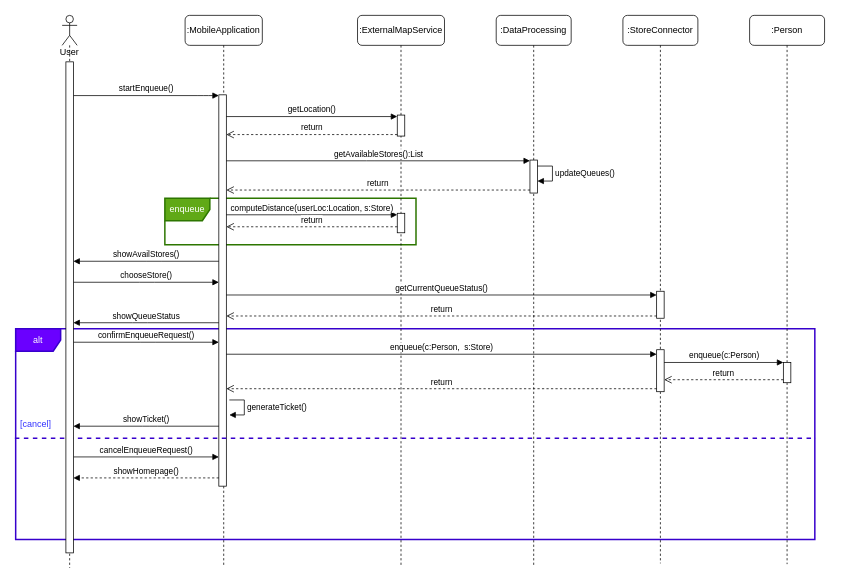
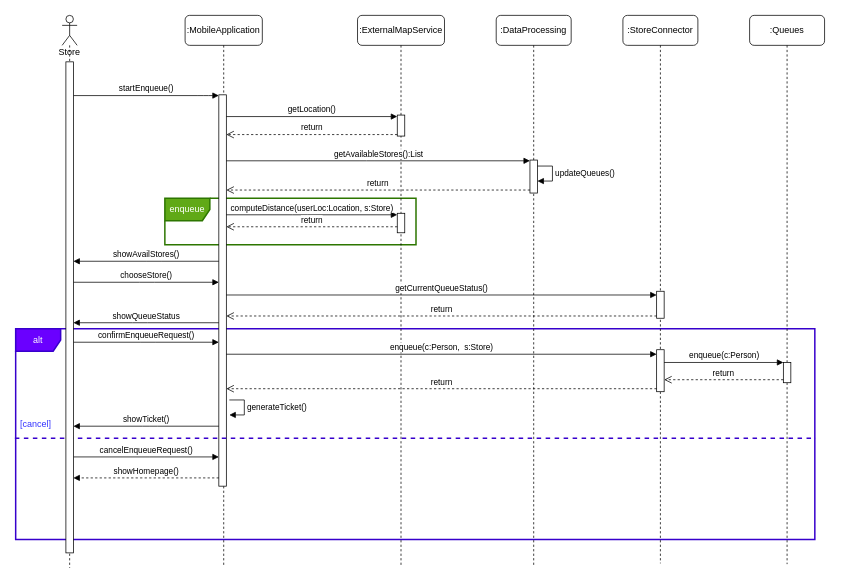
  <mxCell id="0" />
  <mxCell id="1" parent="0" />
  <mxCell id="2" value="alt" style="shape=umlFrame;whiteSpace=wrap;html=1;fillColor=#6a00ff;strokeColor=#3700CC;fontColor=#ffffff;strokeWidth=2;" parent="1" vertex="1"><mxGeometry x="20" y="438" width="1066" height="281" as="geometry" /></mxCell>
  <mxCell id="3" value="enqueue" style="shape=umlFrame;whiteSpace=wrap;html=1;fillColor=#60a917;strokeColor=#2D7600;fontColor=#ffffff;strokeWidth=2;" parent="1" vertex="1"><mxGeometry x="219" y="264" width="335" height="62" as="geometry" /></mxCell>
  <mxCell id="4" value=":MobileApplication" style="shape=umlLifeline;perimeter=lifelinePerimeter;whiteSpace=wrap;html=1;container=1;collapsible=0;recursiveResize=0;outlineConnect=0;rounded=1;shadow=0;comic=0;labelBackgroundColor=none;strokeWidth=1;fontFamily=Helvetica;fontSize=12;align=center;" parent="1" vertex="1"><mxGeometry x="246" y="20" width="103" height="734" as="geometry" /></mxCell>
  <mxCell id="5" value="" style="html=1;points=[];perimeter=orthogonalPerimeter;rounded=0;shadow=0;comic=0;labelBackgroundColor=none;strokeWidth=1;fontFamily=Verdana;fontSize=12;align=center;" parent="4" vertex="1"><mxGeometry x="45" y="106" width="10" height="522" as="geometry" /></mxCell>
  <mxCell id="6" value=":DataProcessing" style="shape=umlLifeline;perimeter=lifelinePerimeter;whiteSpace=wrap;html=1;container=1;collapsible=0;recursiveResize=0;outlineConnect=0;rounded=1;shadow=0;glass=0;sketch=0;" parent="1" vertex="1"><mxGeometry x="661" y="20" width="100" height="733" as="geometry" /></mxCell>
  <mxCell id="7" value="" style="html=1;points=[];perimeter=orthogonalPerimeter;" parent="6" vertex="1"><mxGeometry x="45" y="193" width="10" height="44" as="geometry" /></mxCell>
  <mxCell id="8" value="updateQueues()" style="edgeStyle=orthogonalEdgeStyle;html=1;align=left;spacingLeft=2;endArrow=block;rounded=0;entryX=1;entryY=0;" parent="6" source="7" edge="1"><mxGeometry relative="1" as="geometry"><mxPoint x="50" y="201" as="sourcePoint" /><Array as="points"><mxPoint x="75" y="201" /><mxPoint x="75" y="221" /></Array><mxPoint x="55" y="221" as="targetPoint" /></mxGeometry></mxCell>
  <mxCell id="9" value=":StoreConnector" style="shape=umlLifeline;perimeter=lifelinePerimeter;whiteSpace=wrap;html=1;container=1;collapsible=0;recursiveResize=0;outlineConnect=0;rounded=1;shadow=0;glass=0;sketch=0;" parent="1" vertex="1"><mxGeometry x="830" y="20" width="100" height="731" as="geometry" /></mxCell>
  <mxCell id="10" value="" style="html=1;points=[];perimeter=orthogonalPerimeter;" vertex="1" parent="9"><mxGeometry x="45" y="368" width="10" height="36" as="geometry" /></mxCell>
  <mxCell id="11" value="" style="html=1;points=[];perimeter=orthogonalPerimeter;" vertex="1" parent="9"><mxGeometry x="45" y="446" width="10" height="56" as="geometry" /></mxCell>
  <mxCell id="12" value="startEnqueue()" style="html=1;verticalAlign=bottom;endArrow=block;" parent="1" target="5" edge="1"><mxGeometry width="80" relative="1" as="geometry"><mxPoint x="97" y="127" as="sourcePoint" /><mxPoint x="531" y="310" as="targetPoint" /><Array as="points"><mxPoint x="272" y="127" /></Array></mxGeometry></mxCell>
- <mxCell id="13" value=":Person" style="shape=umlLifeline;perimeter=lifelinePerimeter;whiteSpace=wrap;html=1;container=1;collapsible=0;recursiveResize=0;outlineConnect=0;rounded=1;shadow=0;glass=0;sketch=0;" parent="1" vertex="1"><mxGeometry x="999" y="20" width="100" height="732" as="geometry" /></mxCell>
+ <mxCell id="13" value=":Queues" style="shape=umlLifeline;perimeter=lifelinePerimeter;whiteSpace=wrap;html=1;container=1;collapsible=0;recursiveResize=0;outlineConnect=0;rounded=1;shadow=0;glass=0;sketch=0;" parent="1" vertex="1"><mxGeometry x="999" y="20" width="100" height="732" as="geometry" /></mxCell>
  <mxCell id="14" value="" style="html=1;points=[];perimeter=orthogonalPerimeter;" parent="13" vertex="1"><mxGeometry x="45" y="463" width="10" height="27" as="geometry" /></mxCell>
  <mxCell id="15" value=":ExternalMapService" style="shape=umlLifeline;perimeter=lifelinePerimeter;whiteSpace=wrap;html=1;container=1;collapsible=0;recursiveResize=0;outlineConnect=0;rounded=1;shadow=0;glass=0;sketch=0;" parent="1" vertex="1"><mxGeometry x="476" y="20" width="116" height="734" as="geometry" /></mxCell>
  <mxCell id="16" value="" style="html=1;points=[];perimeter=orthogonalPerimeter;" parent="15" vertex="1"><mxGeometry x="53" y="133" width="10" height="28" as="geometry" /></mxCell>
  <mxCell id="17" value="" style="html=1;points=[];perimeter=orthogonalPerimeter;" parent="15" vertex="1"><mxGeometry x="53" y="264" width="10" height="26" as="geometry" /></mxCell>
  <mxCell id="18" value="showAvailStores()" style="html=1;verticalAlign=bottom;endArrow=block;" parent="1" source="5" edge="1"><mxGeometry width="80" relative="1" as="geometry"><mxPoint x="161" y="177" as="sourcePoint" /><mxPoint x="97" y="348" as="targetPoint" /><Array as="points"><mxPoint x="204" y="348" /></Array></mxGeometry></mxCell>
  <mxCell id="19" value="getLocation()" style="html=1;verticalAlign=bottom;endArrow=block;" parent="1" source="5" target="16" edge="1"><mxGeometry width="80" relative="1" as="geometry"><mxPoint x="528" y="312" as="sourcePoint" /><mxPoint x="608" y="312" as="targetPoint" /><Array as="points"><mxPoint x="396" y="155" /></Array></mxGeometry></mxCell>
  <mxCell id="20" value="return" style="html=1;verticalAlign=bottom;endArrow=open;dashed=1;endSize=8;" parent="1" source="16" target="5" edge="1"><mxGeometry relative="1" as="geometry"><mxPoint x="608" y="312" as="sourcePoint" /><mxPoint x="528" y="312" as="targetPoint" /><Array as="points"><mxPoint x="396" y="179" /></Array></mxGeometry></mxCell>
  <mxCell id="21" value="getAvailableStores():List" style="html=1;verticalAlign=bottom;endArrow=block;" parent="1" source="5" target="7" edge="1"><mxGeometry width="80" relative="1" as="geometry"><mxPoint x="528" y="312" as="sourcePoint" /><mxPoint x="608" y="312" as="targetPoint" /><Array as="points"><mxPoint x="488" y="214" /></Array></mxGeometry></mxCell>
  <mxCell id="22" value="return" style="html=1;verticalAlign=bottom;endArrow=open;dashed=1;endSize=8;" parent="1" source="7" target="5" edge="1"><mxGeometry relative="1" as="geometry"><mxPoint x="608" y="312" as="sourcePoint" /><mxPoint x="528" y="312" as="targetPoint" /><Array as="points"><mxPoint x="488" y="253" /></Array></mxGeometry></mxCell>
  <mxCell id="23" value="computeDistance(userLoc:Location, s:Store)" style="html=1;verticalAlign=bottom;endArrow=block;" parent="1" source="5" target="17" edge="1"><mxGeometry width="80" relative="1" as="geometry"><mxPoint x="528" y="312" as="sourcePoint" /><mxPoint x="608" y="312" as="targetPoint" /><Array as="points"><mxPoint x="399" y="286" /></Array></mxGeometry></mxCell>
  <mxCell id="24" value="return" style="html=1;verticalAlign=bottom;endArrow=open;dashed=1;endSize=8;" parent="1" source="17" target="5" edge="1"><mxGeometry relative="1" as="geometry"><mxPoint x="608" y="312" as="sourcePoint" /><mxPoint x="528" y="312" as="targetPoint" /><Array as="points"><mxPoint x="405" y="302" /></Array></mxGeometry></mxCell>
  <mxCell id="25" value="chooseStore()" style="html=1;verticalAlign=bottom;endArrow=block;" parent="1" target="5" edge="1"><mxGeometry width="80" relative="1" as="geometry"><mxPoint x="97" y="376" as="sourcePoint" /><mxPoint x="608" y="355" as="targetPoint" /><Array as="points"><mxPoint x="195" y="376" /></Array></mxGeometry></mxCell>
  <mxCell id="26" value="enqueue(c:Person,&amp;nbsp; s:Store)" style="html=1;verticalAlign=bottom;endArrow=block;" parent="1" source="5" edge="1"><mxGeometry width="80" relative="1" as="geometry"><mxPoint x="304" y="390" as="sourcePoint" /><mxPoint x="875" y="472" as="targetPoint" /><Array as="points"><mxPoint x="588" y="472" /></Array></mxGeometry></mxCell>
  <mxCell id="27" value="enqueue(c:Person)" style="html=1;verticalAlign=bottom;endArrow=block;" parent="1" target="14" edge="1"><mxGeometry width="80" relative="1" as="geometry"><mxPoint x="885" y="483" as="sourcePoint" /><mxPoint x="608" y="302" as="targetPoint" /><Array as="points" /></mxGeometry></mxCell>
  <mxCell id="28" value="getCurrentQueueStatus()" style="html=1;verticalAlign=bottom;endArrow=block;" parent="1" source="5" edge="1"><mxGeometry width="80" relative="1" as="geometry"><mxPoint x="528" y="302" as="sourcePoint" /><mxPoint x="875" y="393" as="targetPoint" /><Array as="points"><mxPoint x="588" y="393" /></Array></mxGeometry></mxCell>
  <mxCell id="29" value="return" style="html=1;verticalAlign=bottom;endArrow=open;dashed=1;endSize=8;" parent="1" target="5" edge="1"><mxGeometry relative="1" as="geometry"><mxPoint x="875" y="421" as="sourcePoint" /><mxPoint x="528" y="302" as="targetPoint" /><Array as="points"><mxPoint x="589" y="421" /></Array></mxGeometry></mxCell>
  <mxCell id="30" value="showQueueStatus" style="html=1;verticalAlign=bottom;endArrow=block;" parent="1" source="5" edge="1"><mxGeometry width="80" relative="1" as="geometry"><mxPoint x="528" y="302" as="sourcePoint" /><mxPoint x="97" y="430" as="targetPoint" /><Array as="points"><mxPoint x="186" y="430" /></Array></mxGeometry></mxCell>
  <mxCell id="31" value="return" style="html=1;verticalAlign=bottom;endArrow=open;dashed=1;endSize=8;" parent="1" source="14" edge="1"><mxGeometry relative="1" as="geometry"><mxPoint x="608" y="461" as="sourcePoint" /><mxPoint x="885" y="506" as="targetPoint" /><Array as="points"><mxPoint x="971" y="506" /></Array></mxGeometry></mxCell>
  <mxCell id="32" value="return" style="html=1;verticalAlign=bottom;endArrow=open;dashed=1;endSize=8;" parent="1" target="5" edge="1"><mxGeometry relative="1" as="geometry"><mxPoint x="875" y="518" as="sourcePoint" /><mxPoint x="528" y="461" as="targetPoint" /><Array as="points"><mxPoint x="592" y="518" /></Array></mxGeometry></mxCell>
  <mxCell id="33" value="generateTicket()" style="edgeStyle=orthogonalEdgeStyle;html=1;align=left;spacingLeft=2;endArrow=block;rounded=0;entryX=1;entryY=0;" parent="1" edge="1"><mxGeometry relative="1" as="geometry"><mxPoint x="305" y="533" as="sourcePoint" /><Array as="points"><mxPoint x="325" y="533" /><mxPoint x="325" y="553" /></Array><mxPoint x="305" y="553" as="targetPoint" /></mxGeometry></mxCell>
  <mxCell id="34" value="confirmEnqueueRequest()" style="html=1;verticalAlign=bottom;endArrow=block;" parent="1" target="5" edge="1"><mxGeometry width="80" relative="1" as="geometry"><mxPoint x="97" y="456" as="sourcePoint" /><mxPoint x="608" y="461" as="targetPoint" /><Array as="points"><mxPoint x="197" y="456" /></Array></mxGeometry></mxCell>
  <mxCell id="35" value="showTicket()" style="html=1;verticalAlign=bottom;endArrow=block;" parent="1" source="5" edge="1"><mxGeometry width="80" relative="1" as="geometry"><mxPoint x="528" y="461" as="sourcePoint" /><mxPoint x="97" y="568" as="targetPoint" /><Array as="points"><mxPoint x="199" y="568" /></Array></mxGeometry></mxCell>
  <mxCell id="36" value="cancelEnqueueRequest()" style="html=1;verticalAlign=bottom;endArrow=block;" parent="1" target="5" edge="1"><mxGeometry width="80" relative="1" as="geometry"><mxPoint x="97" y="609" as="sourcePoint" /><mxPoint x="608" y="355" as="targetPoint" /><Array as="points"><mxPoint x="209" y="609" /></Array></mxGeometry></mxCell>
  <mxCell id="37" value="" style="endArrow=none;dashed=1;html=1;exitX=-0.001;exitY=0.52;exitDx=0;exitDy=0;exitPerimeter=0;fillColor=#6a00ff;strokeColor=#3700CC;strokeWidth=2;entryX=1.001;entryY=0.52;entryDx=0;entryDy=0;entryPerimeter=0;" parent="1" source="2" target="2" edge="1"><mxGeometry width="50" height="50" relative="1" as="geometry"><mxPoint x="531" y="486" as="sourcePoint" /><mxPoint x="1079" y="581" as="targetPoint" /><Array as="points" /></mxGeometry></mxCell>
  <mxCell id="38" value="showHomepage()" style="html=1;verticalAlign=bottom;endArrow=block;strokeWidth=1;dashed=1;" parent="1" source="5" edge="1"><mxGeometry width="80" relative="1" as="geometry"><mxPoint x="516" y="408" as="sourcePoint" /><mxPoint x="97" y="637" as="targetPoint" /><Array as="points"><mxPoint x="199" y="637" /></Array></mxGeometry></mxCell>
  <mxCell id="39" value="[cancel]" style="text;html=1;strokeColor=none;fillColor=none;align=center;verticalAlign=middle;whiteSpace=wrap;rounded=0;shadow=0;fontFamily=Helvetica;fontColor=#3333FF;" parent="1" vertex="1"><mxGeometry x="27" y="556" width="40" height="20" as="geometry" /></mxCell>
- <mxCell id="40" value="User" style="shape=umlLifeline;participant=umlActor;perimeter=lifelinePerimeter;whiteSpace=wrap;html=1;container=1;collapsible=0;recursiveResize=0;verticalAlign=top;spacingTop=36;outlineConnect=0;" parent="1" vertex="1"><mxGeometry x="82" y="20" width="20" height="737" as="geometry" /></mxCell>
+ <mxCell id="40" value="Store" style="shape=umlLifeline;participant=umlActor;perimeter=lifelinePerimeter;whiteSpace=wrap;html=1;container=1;collapsible=0;recursiveResize=0;verticalAlign=top;spacingTop=36;outlineConnect=0;" parent="1" vertex="1"><mxGeometry x="82" y="20" width="20" height="737" as="geometry" /></mxCell>
  <mxCell id="41" value="" style="html=1;points=[];perimeter=orthogonalPerimeter;" parent="40" vertex="1"><mxGeometry x="5" y="62" width="10" height="655" as="geometry" /></mxCell>
